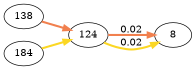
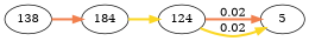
  digraph {
    rankdir=LR
    edge [color="#f1804e" penwidth=3]
    138
    124
-   8
+   8 [label=5]
    184
-   138 -> 124
+   138 -> 184
    124 -> 8 [label=0.02]
    124 -> 8 [color="#fbd724" label=0.02]
    184 -> 124 [color="#fbd724"]
  }
